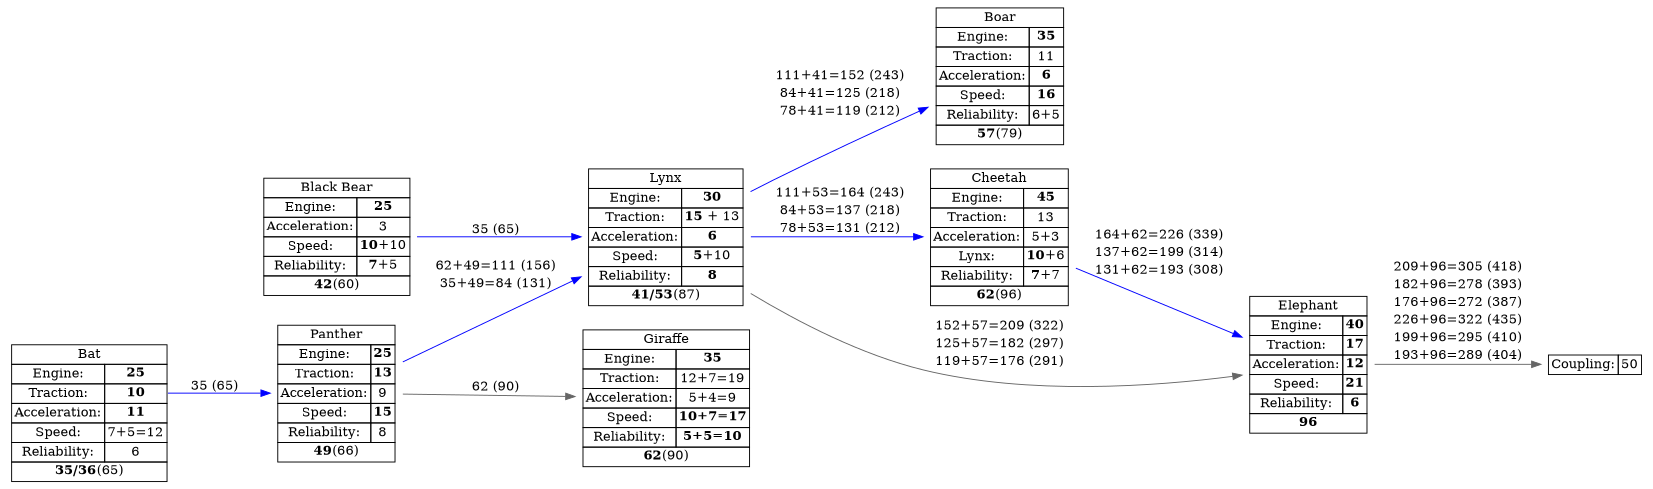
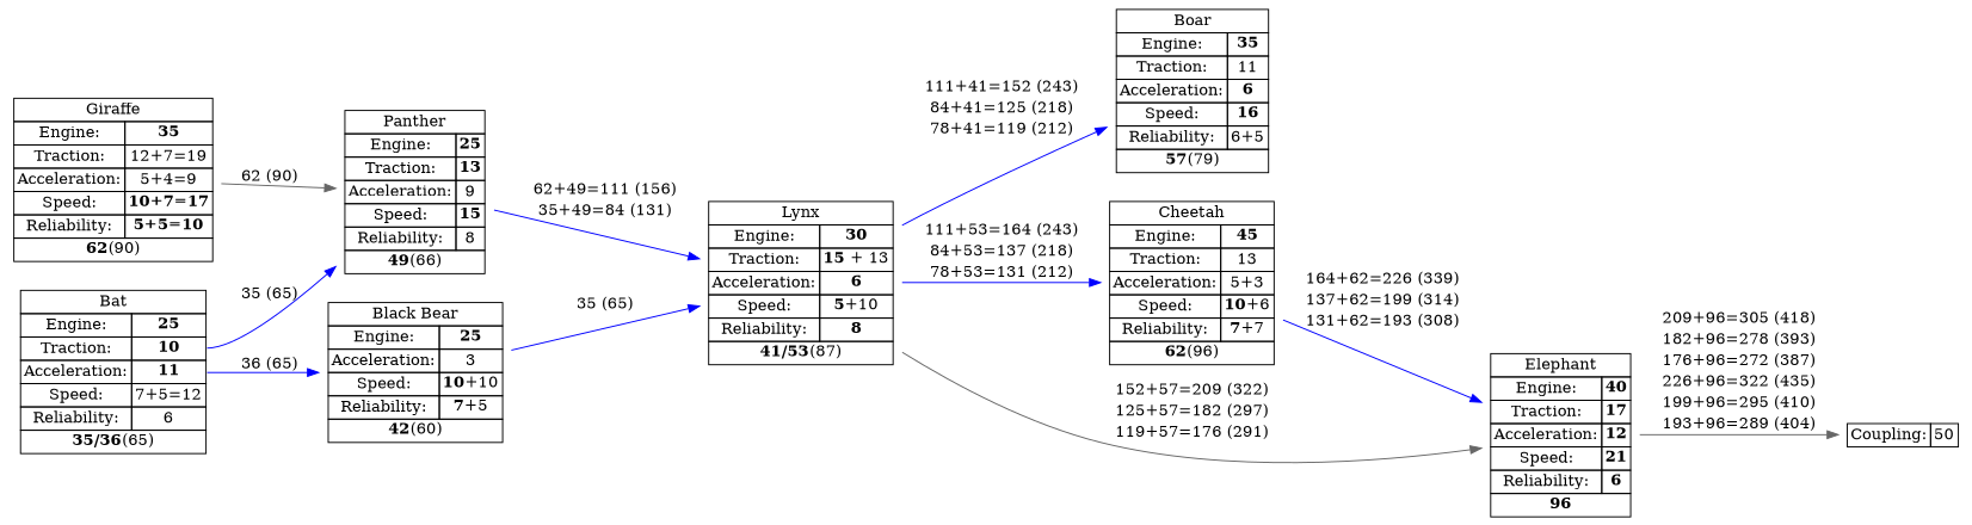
  digraph {
    rankdir=LR
    node [shape=none]
    edge [color=blue]
    n1 [label=<   <TABLE BORDER="0" CELLBORDER="1" CELLSPACING="0">   <TR><TD COLSPAN="2">Giraffe</TD></TR>   <TR>    <TD>Engine:</TD><TD><B>35</B></TD>   </TR>   <TR>    <TD>Traction:</TD><TD>12+7=19</TD>   </TR>  <TR>   <TD>Acceleration:</TD><TD>5+4=9</TD>  </TR>  <TR>    <TD>Speed:</TD><TD><B>10+7=17</B></TD>  </TR>  <TR>    <TD>Reliability:</TD><TD><B>5+5=10</B></TD>  </TR>  <TR>   <TD COLSPAN="2"><B>62</B>(90)</TD>  </TR>   </TABLE>>]
    n2 [label=<   <TABLE BORDER="0" CELLBORDER="1" CELLSPACING="0">   <TR><TD COLSPAN="2">Panther</TD></TR>   <TR>    <TD>Engine:</TD><TD><B>25</B></TD>   </TR>   <TR>    <TD>Traction:</TD><TD><B>13</B></TD>   </TR>  <TR>   <TD>Acceleration:</TD><TD>9</TD>  </TR>  <TR>    <TD>Speed:</TD><TD><B>15</B></TD>  </TR>  <TR>    <TD>Reliability:</TD><TD>8</TD>  </TR>  <TR>   <TD COLSPAN="2"><B>49</B>(66)</TD>  </TR>   </TABLE>>]
    n3 [label=<   <TABLE BORDER="0" CELLBORDER="1" CELLSPACING="0">   <TR><TD COLSPAN="2">Lynx</TD></TR>   <TR>    <TD>Engine:</TD><TD><B>30</B></TD>   </TR>   <TR>    <TD>Traction:</TD><TD><B>15</B> + 13</TD>   </TR>  <TR>   <TD>Acceleration:</TD><TD><B>6</B></TD>  </TR>  <TR>    <TD>Speed:</TD><TD><B>5</B>+10</TD>  </TR>  <TR>    <TD>Reliability:</TD><TD><B>8</B></TD>  </TR>  <TR>   <TD COLSPAN="2"><B>41/53</B>(87)</TD>  </TR>   </TABLE>>]
    n4 [label=<   <TABLE BORDER="0" CELLBORDER="1" CELLSPACING="0">   <TR><TD COLSPAN="2">Bat</TD></TR>   <TR>    <TD>Engine:</TD><TD><B>25</B></TD>   </TR>   <TR>    <TD>Traction:</TD><TD PORT="f1"><B>10</B></TD>   </TR>  <TR>   <TD>Acceleration:</TD><TD PORT="f2"><B>11</B></TD>  </TR>  <TR>    <TD>Speed:</TD><TD>7+5=12</TD>  </TR>  <TR>    <TD>Reliability:</TD><TD>6</TD>  </TR>  <TR>   <TD COLSPAN="2"><B>35/36</B>(65)</TD>  </TR>   </TABLE>>]
    n5 [label=<   <TABLE BORDER="0" CELLBORDER="1" CELLSPACING="0">   <TR><TD COLSPAN="2">Black Bear</TD></TR>   <TR>    <TD>Engine:</TD><TD><B>25</B></TD>   </TR>  <TR>   <TD>Acceleration:</TD><TD>3</TD>  </TR>  <TR>    <TD>Speed:</TD><TD><B>10</B>+10</TD>  </TR>  <TR>    <TD>Reliability:</TD><TD><B>7</B>+5</TD>  </TR>  <TR>   <TD COLSPAN="2"><B>42</B>(60)</TD>  </TR>   </TABLE>>]
    n6 [label=<   <TABLE BORDER="0" CELLBORDER="1" CELLSPACING="0">   <TR><TD COLSPAN="2">Boar</TD></TR>   <TR>    <TD>Engine:</TD><TD><B>35</B></TD>   </TR>  <TR>    <TD>Traction:</TD><TD>11</TD>  </TR>  <TR>   <TD>Acceleration:</TD><TD><B>6</B></TD>  </TR>  <TR>    <TD>Speed:</TD><TD><B>16</B></TD>  </TR>  <TR>    <TD>Reliability:</TD><TD>6+5</TD>  </TR>  <TR>   <TD COLSPAN="2"><B>57</B>(79)</TD>  </TR>   </TABLE>>]
-   n7 [label=<   <TABLE BORDER="0" CELLBORDER="1" CELLSPACING="0">   <TR><TD COLSPAN="2">Cheetah</TD></TR>   <TR>    <TD>Engine:</TD><TD><B>45</B></TD>   </TR>  <TR>    <TD>Traction:</TD><TD>13</TD>  </TR>  <TR>   <TD>Acceleration:</TD><TD>5+3</TD>  </TR>  <TR>    <TD>Lynx:</TD><TD><B>10</B>+6</TD>  </TR>  <TR>    <TD>Reliability:</TD><TD><B>7</B>+7</TD>  </TR>  <TR>   <TD COLSPAN="2"><B>62</B>(96)</TD>  </TR>   </TABLE>>]
+   n7 [label=<   <TABLE BORDER="0" CELLBORDER="1" CELLSPACING="0">   <TR><TD COLSPAN="2">Cheetah</TD></TR>   <TR>    <TD>Engine:</TD><TD><B>45</B></TD>   </TR>  <TR>    <TD>Traction:</TD><TD>13</TD>  </TR>  <TR>   <TD>Acceleration:</TD><TD>5+3</TD>  </TR>  <TR>    <TD>Speed:</TD><TD><B>10</B>+6</TD>  </TR>  <TR>    <TD>Reliability:</TD><TD><B>7</B>+7</TD>  </TR>  <TR>   <TD COLSPAN="2"><B>62</B>(96)</TD>  </TR>   </TABLE>>]
    n8 [label=<   <TABLE BORDER="0" CELLBORDER="1" CELLSPACING="0">   <TR><TD COLSPAN="2">Elephant</TD></TR>   <TR>    <TD>Engine:</TD><TD><B>40</B></TD>   </TR>  <TR>    <TD>Traction:</TD><TD><B>17</B></TD>  </TR>  <TR>   <TD>Acceleration:</TD><TD><B>12</B></TD>  </TR>  <TR>    <TD>Speed:</TD><TD><B>21</B></TD>  </TR>  <TR>    <TD>Reliability:</TD><TD><B>6</B></TD>  </TR>  <TR>   <TD COLSPAN="2"><B>96</B></TD>  </TR>   </TABLE>>]
    n9 [label=<<TABLE BORDER="0" CELLBORDER="1" CELLSPACING="0">  <TR><TD>Coupling:</TD><TD>50</TD></TR></TABLE>>]
-   n2 -> n1 [color=gray40 label="62 (90)"]
+   n1 -> n2 [color=gray40 label="62 (90)"]
    n2 -> n3 [label=<<TABLE BORDER="0" CELLBORDER="0" CELLSPACING="0"> <TR><TD>62+49=111 (156)</TD></TR><TR><TD>35+49=84 (131)</TD></TR></TABLE>>]
    n3 -> n6 [label=<<TABLE BORDER="0" CELLBORDER="0" CELLSPACING="0"> <TR><TD>111+41=152 (243)</TD></TR><TR><TD>84+41=125 (218)</TD></TR><TR><TD>78+41=119 (212)</TD></TR></TABLE>>]
    n3 -> n7 [label=<<TABLE BORDER="0" CELLBORDER="0" CELLSPACING="0"> <TR><TD>111+53=164 (243)</TD></TR><TR><TD>84+53=137 (218)</TD></TR><TR><TD>78+53=131 (212)</TD></TR></TABLE>>]
    n3 -> n8 [color=gray40 label=<<TABLE BORDER="0" CELLBORDER="0" CELLSPACING="0"> <TR><TD>152+57=209 (322)</TD></TR><TR><TD>125+57=182 (297)</TD></TR><TR><TD>119+57=176 (291)</TD></TR></TABLE>>]
    n4 -> n2 [label="35 (65)" tailport=f1]
+   n4 -> n5 [label="36 (65)" tailport=f2]
    n5 -> n3 [label="35 (65)"]
    n7 -> n8 [label=<<TABLE BORDER="0" CELLBORDER="0" CELLSPACING="0"> <TR><TD>164+62=226 (339)</TD></TR><TR><TD>137+62=199 (314)</TD></TR><TR><TD>131+62=193 (308)</TD></TR></TABLE>>]
    n8 -> n9 [color=gray40 label=<<TABLE BORDER="0" CELLBORDER="0" CELLSPACING="0"> <TR><TD>209+96=305 (418)</TD></TR><TR><TD>182+96=278 (393)</TD></TR><TR><TD>176+96=272 (387)</TD></TR><TR><TD>226+96=322 (435)</TD></TR><TR><TD>199+96=295 (410)</TD></TR><TR><TD>193+96=289 (404)</TD></TR></TABLE>>]
  }
